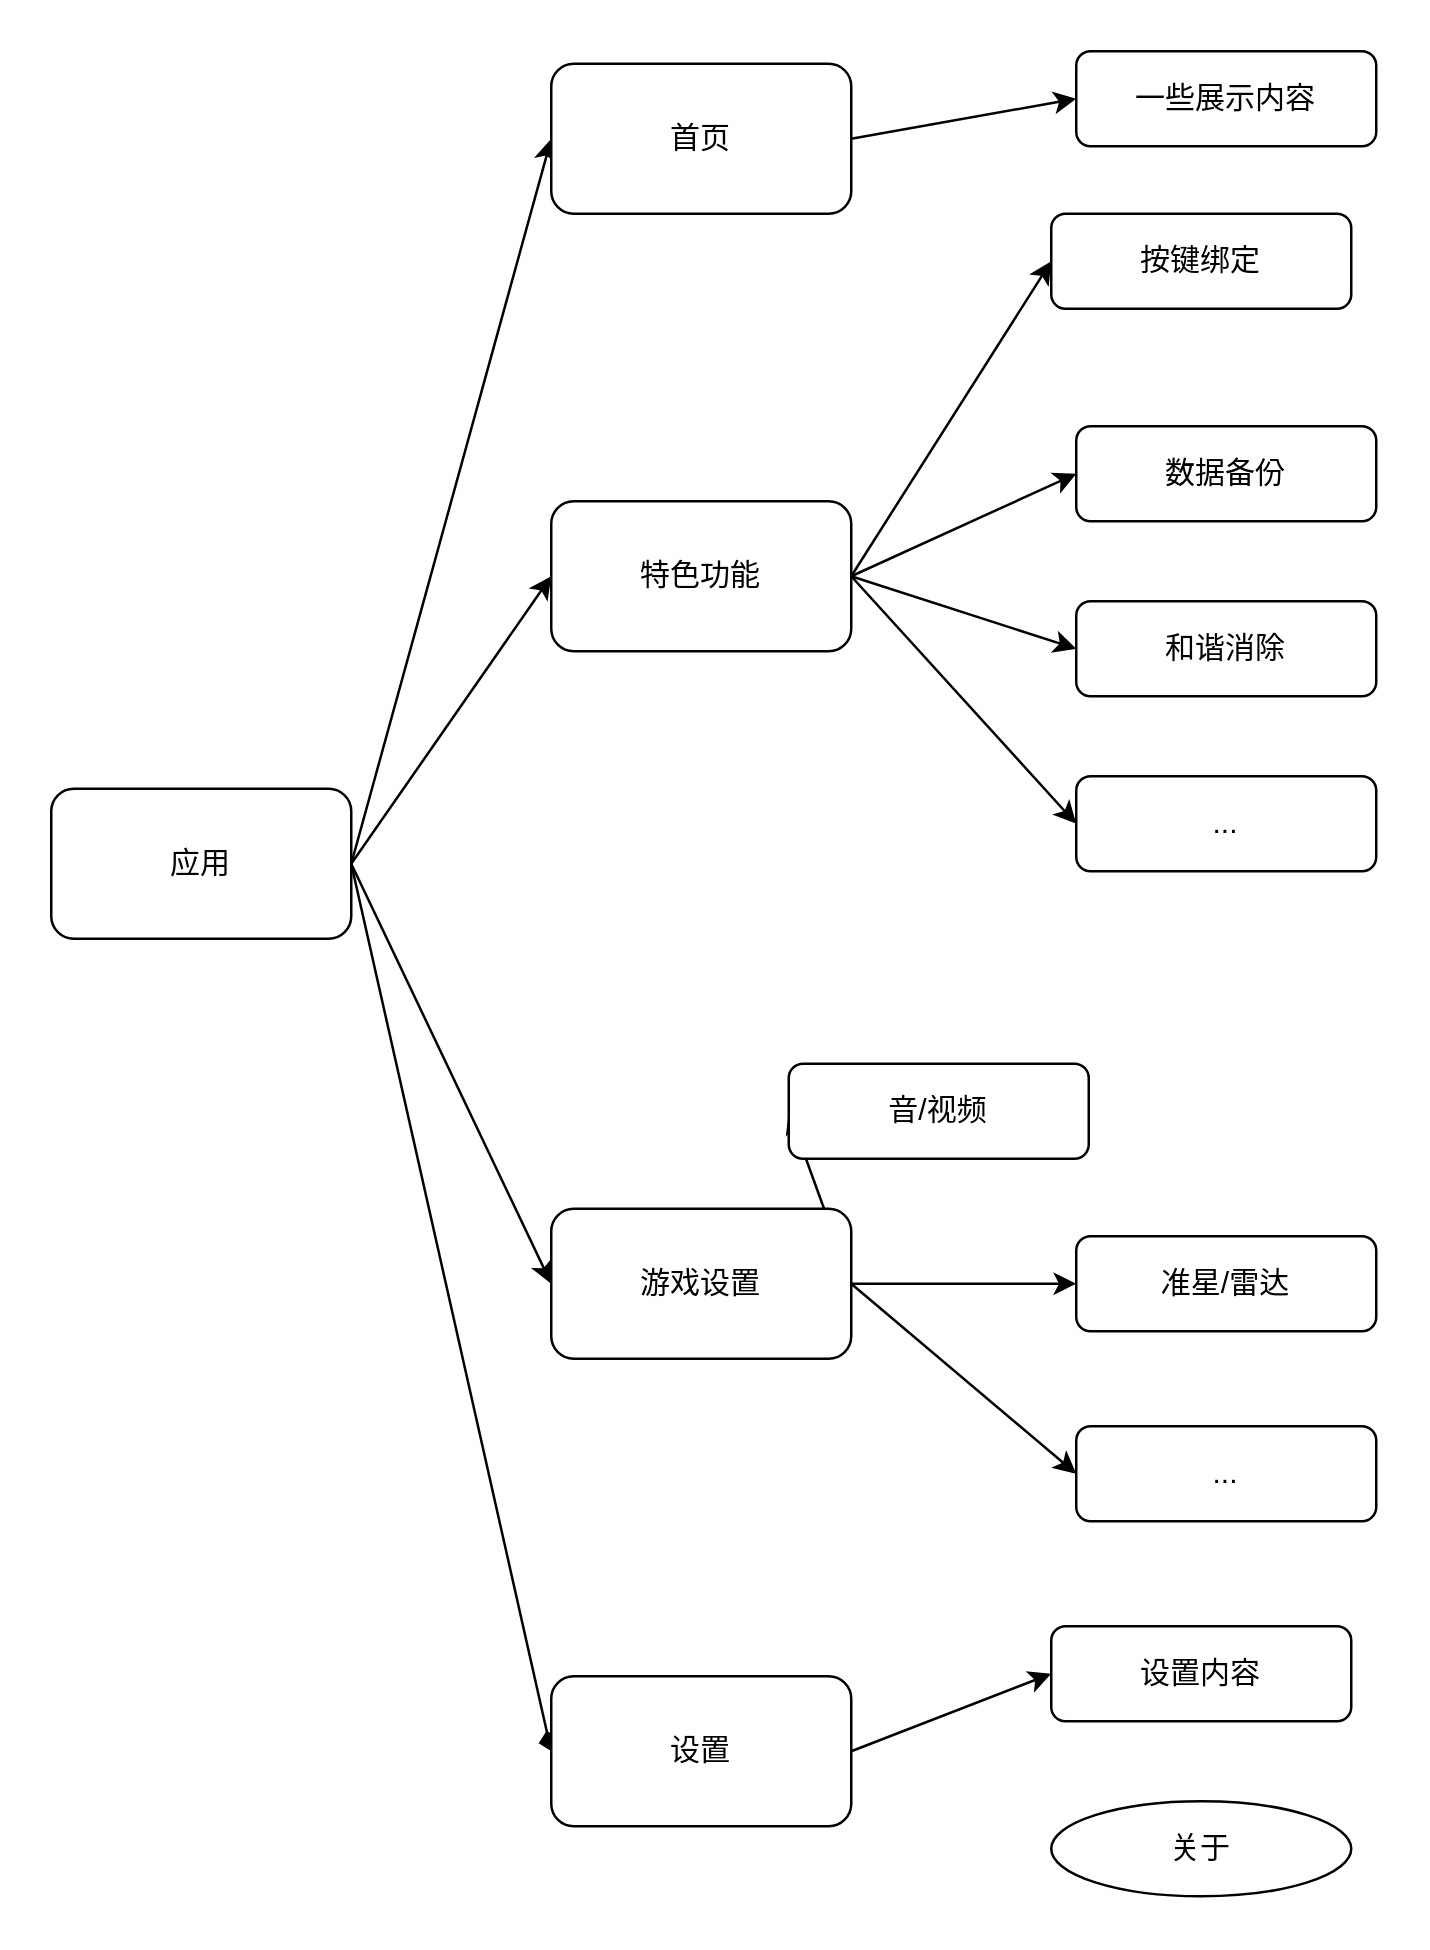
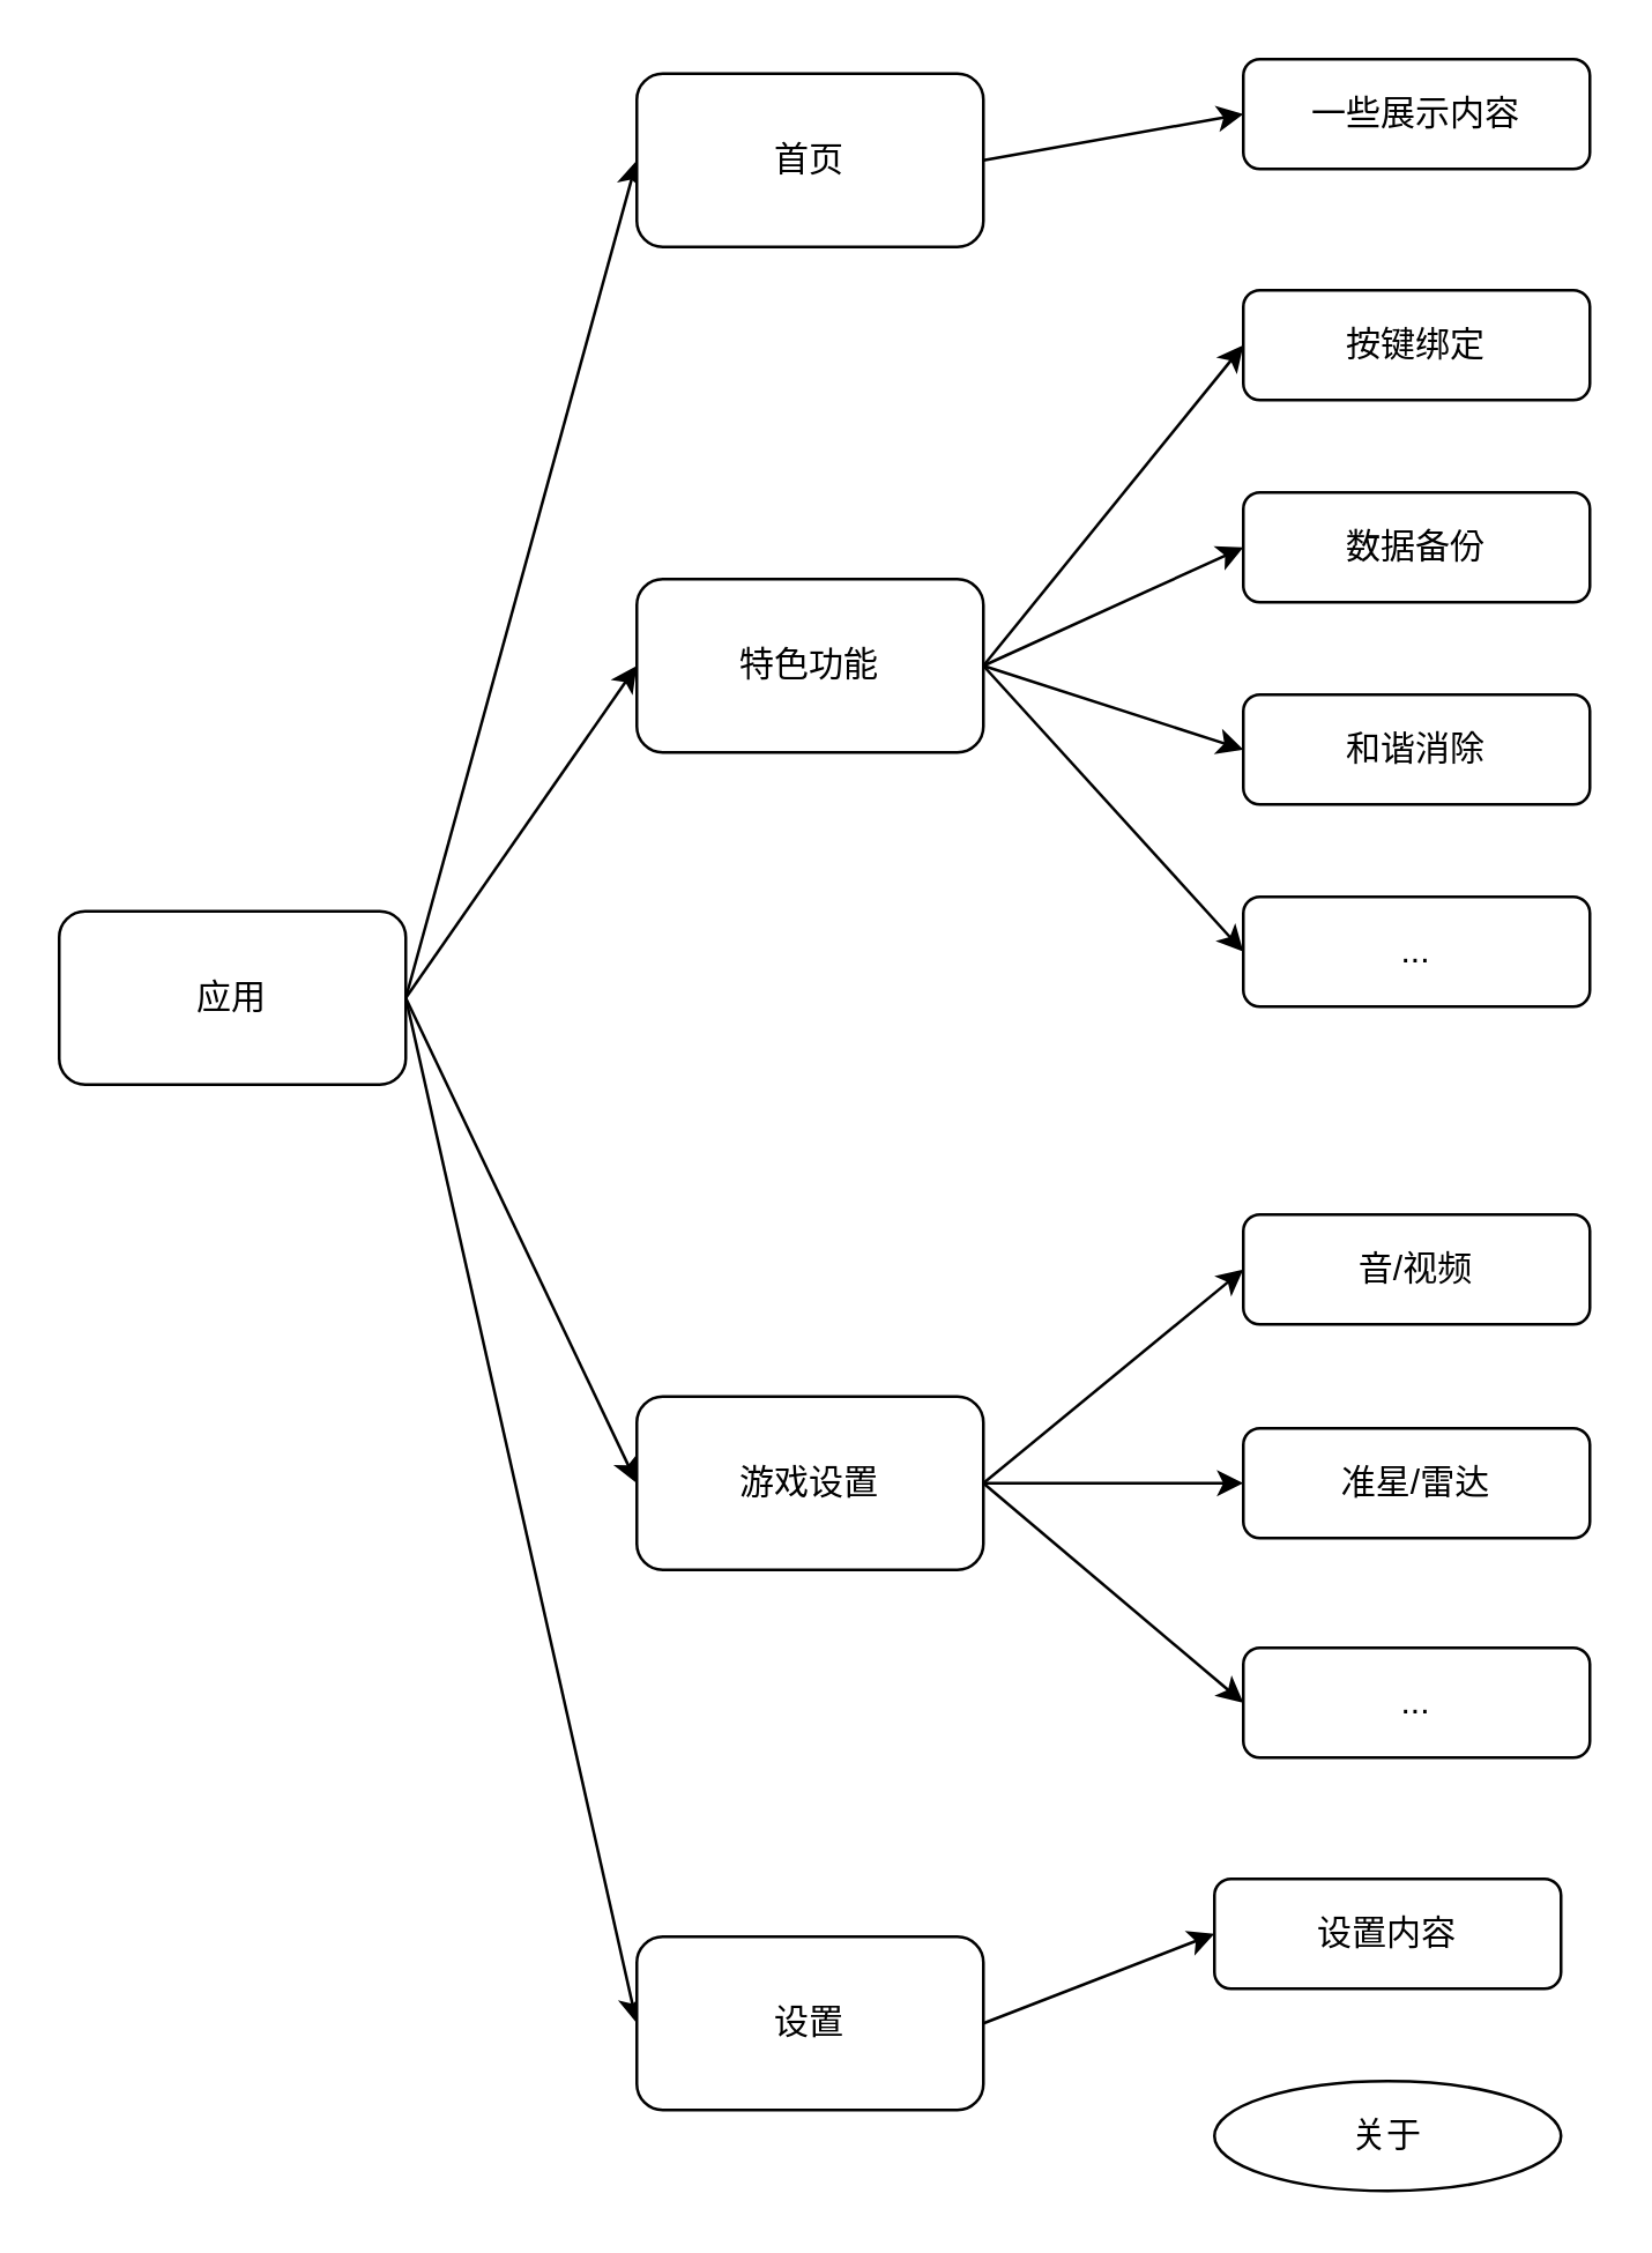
  <mxCell id="0" />
  <mxCell id="1" parent="0" />
  <mxCell id="2" value="" style="edgeStyle=none;html=1;exitX=1;exitY=0.5;exitDx=0;exitDy=0;entryX=0;entryY=0.5;entryDx=0;entryDy=0;" edge="1" parent="1" source="6" target="8"><mxGeometry relative="1" as="geometry" /></mxCell>
  <mxCell id="3" value="" style="edgeStyle=none;html=1;exitX=1;exitY=0.5;exitDx=0;exitDy=0;entryX=0;entryY=0.5;entryDx=0;entryDy=0;" edge="1" parent="1" source="6" target="12"><mxGeometry relative="1" as="geometry" /></mxCell>
- <mxCell id="4" value="" style="edgeStyle=none;html=1;exitX=1;exitY=0.5;exitDx=0;exitDy=0;entryX=0;entryY=0.5;entryDx=0;entryDy=0;endArrow=diamond;" edge="1" parent="1" source="6" target="14"><mxGeometry relative="1" as="geometry" /></mxCell>
+ <mxCell id="4" value="" style="edgeStyle=none;html=1;exitX=1;exitY=0.5;exitDx=0;exitDy=0;entryX=0;entryY=0.5;entryDx=0;entryDy=0;" edge="1" parent="1" source="6" target="14"><mxGeometry relative="1" as="geometry" /></mxCell>
  <mxCell id="5" style="edgeStyle=none;html=1;exitX=1;exitY=0.5;exitDx=0;exitDy=0;entryX=0;entryY=0.5;entryDx=0;entryDy=0;" edge="1" parent="1" source="6" target="25"><mxGeometry relative="1" as="geometry" /></mxCell>
  <mxCell id="6" value="应用" style="rounded=1;whiteSpace=wrap;html=1;" vertex="1" parent="1"><mxGeometry x="20" y="315" width="120" height="60" as="geometry" /></mxCell>
  <mxCell id="7" style="edgeStyle=none;html=1;exitX=1;exitY=0.5;exitDx=0;exitDy=0;entryX=0;entryY=0.5;entryDx=0;entryDy=0;" edge="1" parent="1" source="8" target="17"><mxGeometry relative="1" as="geometry" /></mxCell>
  <mxCell id="8" value="首页" style="rounded=1;whiteSpace=wrap;html=1;" vertex="1" parent="1"><mxGeometry x="220" y="25" width="120" height="60" as="geometry" /></mxCell>
  <mxCell id="9" style="edgeStyle=none;html=1;exitX=1;exitY=0.5;exitDx=0;exitDy=0;entryX=0;entryY=0.5;entryDx=0;entryDy=0;" edge="1" parent="1" source="12" target="15"><mxGeometry relative="1" as="geometry" /></mxCell>
  <mxCell id="10" style="edgeStyle=none;html=1;exitX=1;exitY=0.5;exitDx=0;exitDy=0;entryX=0;entryY=0.5;entryDx=0;entryDy=0;" edge="1" parent="1" source="12" target="16"><mxGeometry relative="1" as="geometry" /></mxCell>
  <mxCell id="11" style="edgeStyle=none;html=1;exitX=1;exitY=0.5;exitDx=0;exitDy=0;entryX=0;entryY=0.5;entryDx=0;entryDy=0;" edge="1" parent="1" source="12" target="18"><mxGeometry relative="1" as="geometry" /></mxCell>
  <mxCell id="12" value="游戏设置&lt;span style=&quot;color: rgba(0, 0, 0, 0); font-family: monospace; font-size: 0px; text-align: start;&quot;&gt;%3CmxGraphModel%3E%3Croot%3E%3CmxCell%20id%3D%220%22%2F%3E%3CmxCell%20id%3D%221%22%20parent%3D%220%22%2F%3E%3CmxCell%20id%3D%222%22%20value%3D%22%22%20style%3D%22whiteSpace%3Dwrap%3Bhtml%3D1%3Brounded%3D1%3B%22%20vertex%3D%221%22%20parent%3D%221%22%3E%3CmxGeometry%20x%3D%22540%22%20y%3D%22270%22%20width%3D%22120%22%20height%3D%2260%22%20as%3D%22geometry%22%2F%3E%3C%2FmxCell%3E%3C%2Froot%3E%3C%2FmxGraphModel%3E&lt;/span&gt;" style="whiteSpace=wrap;html=1;rounded=1;" vertex="1" parent="1"><mxGeometry x="220" y="483" width="120" height="60" as="geometry" /></mxCell>
  <mxCell id="13" style="edgeStyle=none;html=1;exitX=1;exitY=0.5;exitDx=0;exitDy=0;entryX=0;entryY=0.5;entryDx=0;entryDy=0;" edge="1" parent="1" source="14" target="19"><mxGeometry relative="1" as="geometry" /></mxCell>
  <mxCell id="14" value="设置" style="rounded=1;whiteSpace=wrap;html=1;" vertex="1" parent="1"><mxGeometry x="220" y="670" width="120" height="60" as="geometry" /></mxCell>
- <mxCell id="15" value="音/视频" style="whiteSpace=wrap;html=1;rounded=1;" vertex="1" parent="1"><mxGeometry x="315" y="425" width="120" height="38" as="geometry" /></mxCell>
+ <mxCell id="15" value="音/视频" style="whiteSpace=wrap;html=1;rounded=1;" vertex="1" parent="1"><mxGeometry x="430" y="420" width="120" height="38" as="geometry" /></mxCell>
  <mxCell id="16" value="准星/雷达" style="whiteSpace=wrap;html=1;rounded=1;" vertex="1" parent="1"><mxGeometry x="430" y="494" width="120" height="38" as="geometry" /></mxCell>
  <mxCell id="17" value="一些展示内容" style="whiteSpace=wrap;html=1;rounded=1;" vertex="1" parent="1"><mxGeometry x="430" y="20" width="120" height="38" as="geometry" /></mxCell>
  <mxCell id="18" value="..." style="whiteSpace=wrap;html=1;rounded=1;" vertex="1" parent="1"><mxGeometry x="430" y="570" width="120" height="38" as="geometry" /></mxCell>
  <mxCell id="19" value="设置内容" style="whiteSpace=wrap;html=1;rounded=1;" vertex="1" parent="1"><mxGeometry x="420" y="650" width="120" height="38" as="geometry" /></mxCell>
  <mxCell id="20" value="关于" style="ellipse;whiteSpace=wrap;html=1;" vertex="1" parent="1"><mxGeometry x="420" y="720" width="120" height="38" as="geometry" /></mxCell>
  <mxCell id="21" style="edgeStyle=none;html=1;exitX=1;exitY=0.5;exitDx=0;exitDy=0;entryX=0;entryY=0.5;entryDx=0;entryDy=0;" edge="1" parent="1" source="25" target="26"><mxGeometry relative="1" as="geometry" /></mxCell>
  <mxCell id="22" style="edgeStyle=none;html=1;exitX=1;exitY=0.5;exitDx=0;exitDy=0;entryX=0;entryY=0.5;entryDx=0;entryDy=0;" edge="1" parent="1" source="25" target="28"><mxGeometry relative="1" as="geometry" /></mxCell>
  <mxCell id="23" style="edgeStyle=none;html=1;exitX=1;exitY=0.5;exitDx=0;exitDy=0;entryX=0;entryY=0.5;entryDx=0;entryDy=0;" edge="1" parent="1" source="25" target="27"><mxGeometry relative="1" as="geometry" /></mxCell>
  <mxCell id="24" style="edgeStyle=none;html=1;exitX=1;exitY=0.5;exitDx=0;exitDy=0;entryX=0;entryY=0.5;entryDx=0;entryDy=0;" edge="1" parent="1" source="25" target="29"><mxGeometry relative="1" as="geometry" /></mxCell>
  <mxCell id="25" value="特色功能" style="whiteSpace=wrap;html=1;rounded=1;" vertex="1" parent="1"><mxGeometry x="220" y="200" width="120" height="60" as="geometry" /></mxCell>
- <mxCell id="26" value="按键绑定" style="whiteSpace=wrap;html=1;rounded=1;" vertex="1" parent="1"><mxGeometry x="420" y="85" width="120" height="38" as="geometry" /></mxCell>
+ <mxCell id="26" value="按键绑定" style="whiteSpace=wrap;html=1;rounded=1;" vertex="1" parent="1"><mxGeometry x="430" y="100" width="120" height="38" as="geometry" /></mxCell>
  <mxCell id="27" value="和谐消除" style="whiteSpace=wrap;html=1;rounded=1;" vertex="1" parent="1"><mxGeometry x="430" y="240" width="120" height="38" as="geometry" /></mxCell>
  <mxCell id="28" value="数据备份" style="whiteSpace=wrap;html=1;rounded=1;" vertex="1" parent="1"><mxGeometry x="430" y="170" width="120" height="38" as="geometry" /></mxCell>
  <mxCell id="29" value="..." style="whiteSpace=wrap;html=1;rounded=1;" vertex="1" parent="1"><mxGeometry x="430" y="310" width="120" height="38" as="geometry" /></mxCell>
